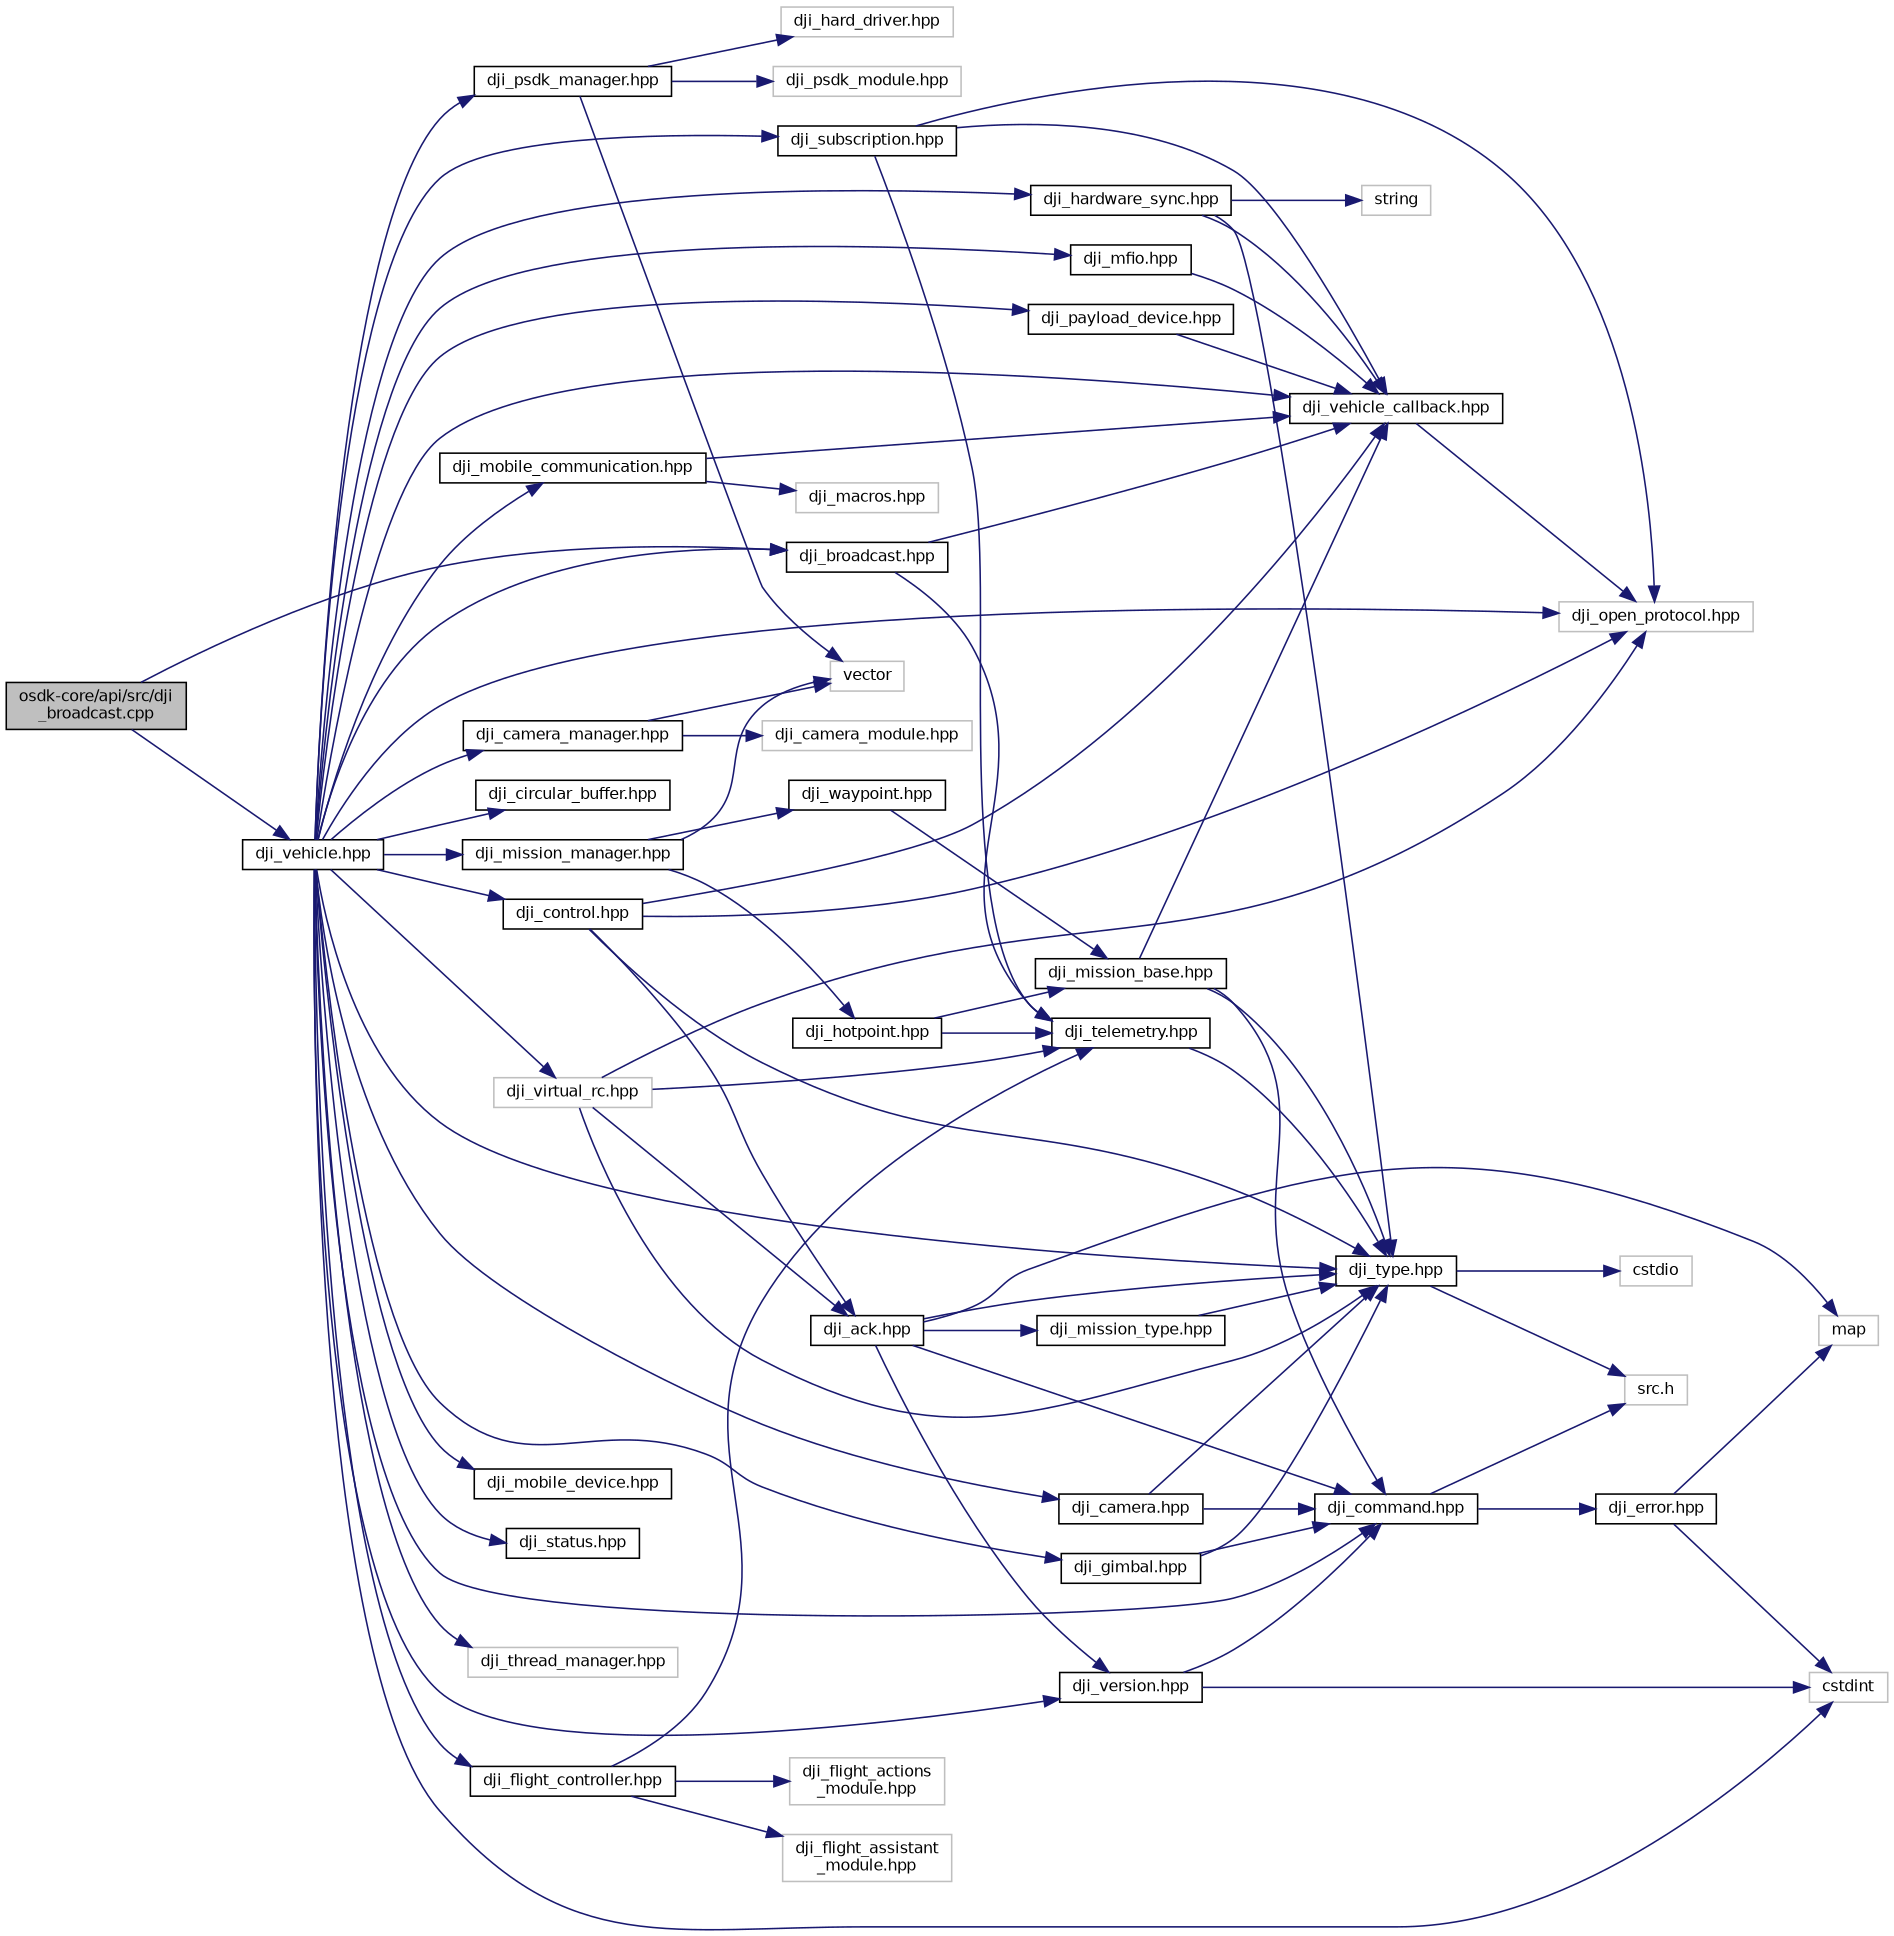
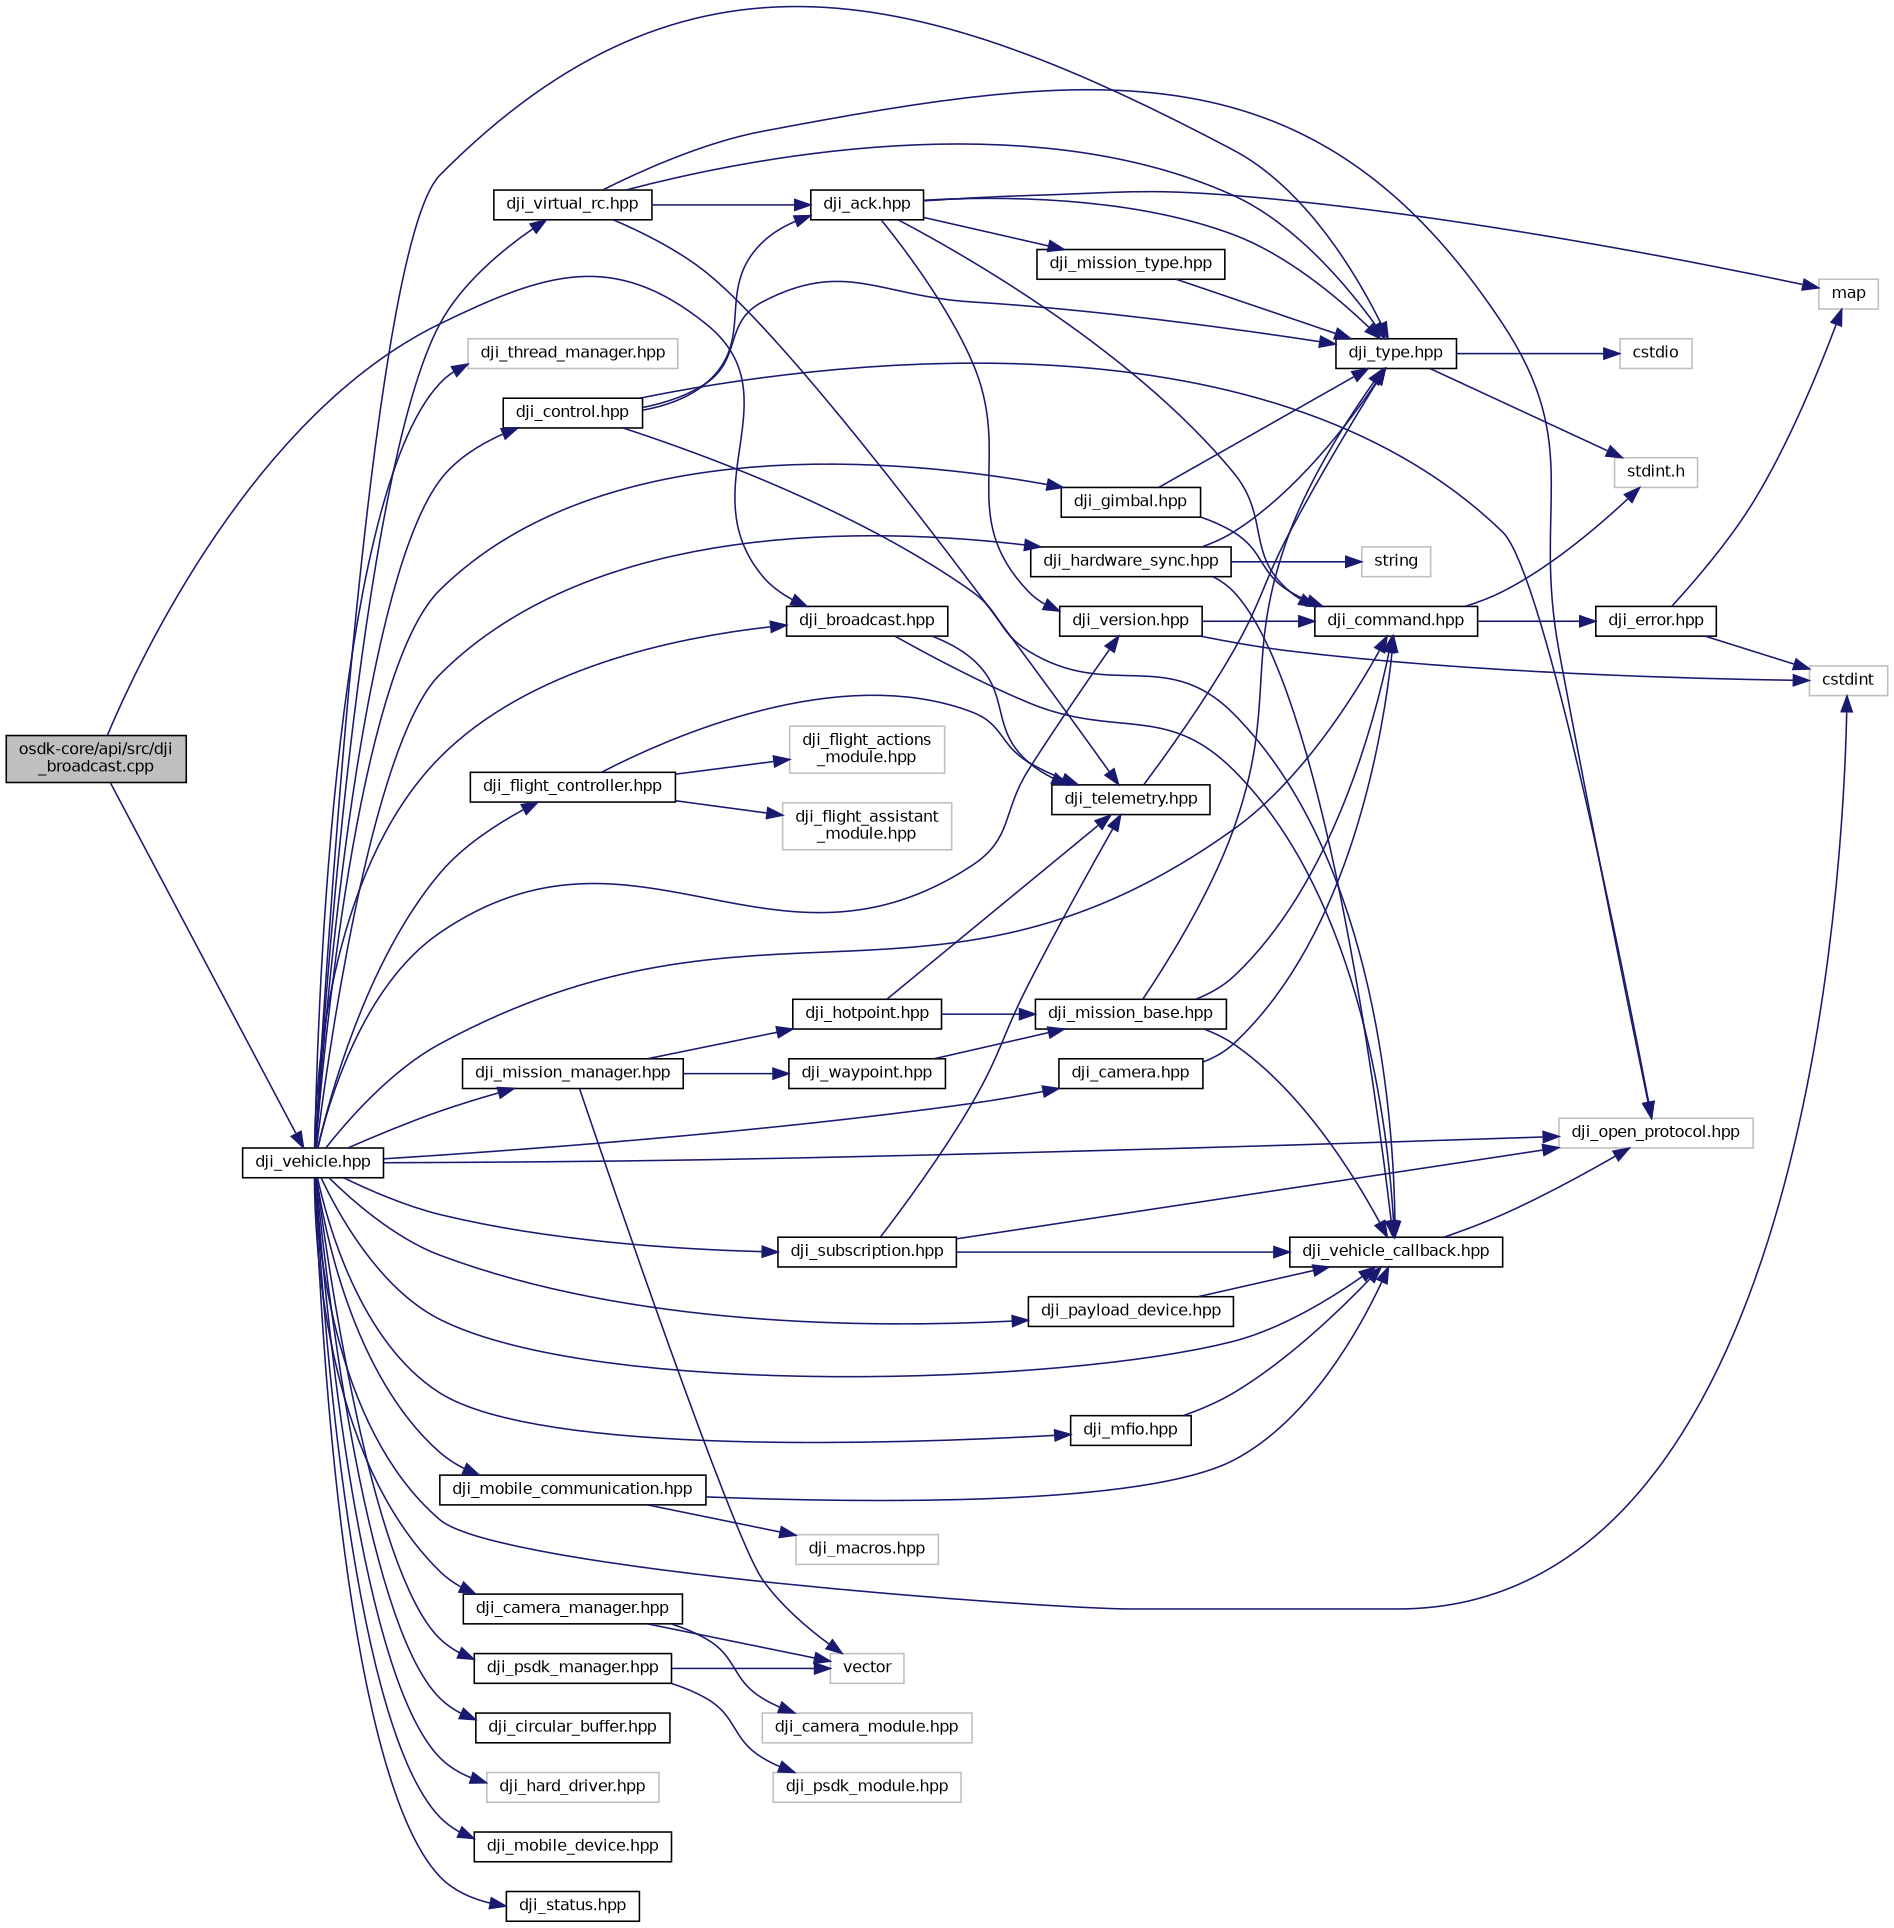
  digraph {
    rankdir=LR
    node [color=black fillcolor=white fontname=Helvetica fontsize=10 shape=record style=filled]
    edge [color=midnightblue fontname=Helvetica fontsize=10 labelfontname=Helvetica labelfontsize=10 style=solid]
    n1 [fillcolor=grey75 fontcolor=black height=0.2 label="osdk-core/api/src/dji\l_broadcast.cpp" width=0.4]
    n2 [height=0.2 label="dji_broadcast.hpp" width=0.4]
    n3 [height=0.2 label="dji_vehicle.hpp" width=0.4]
    n4 [height=0.2 label="dji_telemetry.hpp" width=0.4]
    n5 [height=0.2 label="dji_vehicle_callback.hpp" width=0.4]
    n6 [height=0.2 label="dji_type.hpp" width=0.4]
    n7 [color=grey75 height=0.2 label="dji_open_protocol.hpp" width=0.4]
    n8 [color=grey75 height=0.2 label=cstdint width=0.4]
    n9 [height=0.2 label="dji_camera.hpp" width=0.4]
    n10 [height=0.2 label="dji_command.hpp" width=0.4]
    n11 [height=0.2 label="dji_circular_buffer.hpp" width=0.4]
    n12 [height=0.2 label="dji_control.hpp" width=0.4]
    n13 [height=0.2 label="dji_version.hpp" width=0.4]
    n14 [height=0.2 label="dji_gimbal.hpp" width=0.4]
    n15 [color=grey75 height=0.2 label="dji_hard_driver.hpp" width=0.4]
    n16 [height=0.2 label="dji_hardware_sync.hpp" width=0.4]
    n17 [height=0.2 label="dji_mfio.hpp" width=0.4]
    n18 [height=0.2 label="dji_mission_manager.hpp" width=0.4]
    n19 [height=0.2 label="dji_mobile_communication.hpp" width=0.4]
    n20 [height=0.2 label="dji_mobile_device.hpp" width=0.4]
    n21 [height=0.2 label="dji_status.hpp" width=0.4]
    n22 [height=0.2 label="dji_subscription.hpp" width=0.4]
    n23 [color=grey75 height=0.2 label="dji_thread_manager.hpp" width=0.4]
-   n24 [color=grey75 height=0.2 label="dji_virtual_rc.hpp" width=0.4]
+   n24 [height=0.2 label="dji_virtual_rc.hpp" width=0.4]
    n25 [height=0.2 label="dji_payload_device.hpp" width=0.4]
    n26 [height=0.2 label="dji_camera_manager.hpp" width=0.4]
    n27 [height=0.2 label="dji_flight_controller.hpp" width=0.4]
    n28 [height=0.2 label="dji_psdk_manager.hpp" width=0.4]
    n29 [color=grey75 height=0.2 label=cstdio width=0.4]
-   n30 [color=grey75 height=0.2 label="src.h" width=0.4]
+   n30 [color=grey75 height=0.2 label="stdint.h" width=0.4]
    n31 [height=0.2 label="dji_error.hpp" width=0.4]
    n32 [height=0.2 label="dji_ack.hpp" width=0.4]
    n33 [color=grey75 height=0.2 label=string width=0.4]
    n34 [height=0.2 label="dji_hotpoint.hpp" width=0.4]
    n35 [height=0.2 label="dji_waypoint.hpp" width=0.4]
    n36 [color=grey75 height=0.2 label=vector width=0.4]
    n37 [color=grey75 height=0.2 label="dji_macros.hpp" width=0.4]
    n38 [color=grey75 height=0.2 label="dji_camera_module.hpp" width=0.4]
    n39 [color=grey75 height=0.2 label="dji_flight_actions\l_module.hpp" width=0.4]
    n40 [color=grey75 height=0.2 label="dji_flight_assistant\l_module.hpp" width=0.4]
    n41 [color=grey75 height=0.2 label="dji_psdk_module.hpp" width=0.4]
    n42 [color=grey75 height=0.2 label=map width=0.4]
    n43 [height=0.2 label="dji_mission_type.hpp" width=0.4]
    n44 [height=0.2 label="dji_mission_base.hpp" width=0.4]
    n1 -> n2
    n1 -> n3
    n2 -> n4
    n2 -> n5
    n3 -> n2
    n3 -> n5
    n3 -> n6
    n3 -> n7
    n3 -> n8
    n3 -> n9
    n3 -> n10
    n3 -> n11
    n3 -> n12
    n3 -> n13
    n3 -> n14
-   n28 -> n15
+   n3 -> n15
    n3 -> n16
    n3 -> n17
    n3 -> n18
    n3 -> n19
    n3 -> n20
    n3 -> n21
    n3 -> n22
    n3 -> n23
    n3 -> n24
    n3 -> n25
    n3 -> n26
    n3 -> n27
    n3 -> n28
    n4 -> n6
    n5 -> n7
    n6 -> n29
    n6 -> n30
-   n9 -> n6
    n9 -> n10
    n10 -> n30
    n10 -> n31
    n12 -> n5
    n12 -> n6
    n12 -> n7
    n12 -> n32
    n13 -> n8
    n13 -> n10
    n14 -> n6
    n14 -> n10
    n16 -> n5
    n16 -> n6
    n16 -> n33
    n17 -> n5
    n18 -> n34
    n18 -> n35
    n18 -> n36
    n19 -> n5
    n19 -> n37
    n22 -> n4
    n22 -> n5
    n22 -> n7
    n24 -> n4
    n24 -> n6
    n24 -> n7
    n24 -> n32
    n25 -> n5
    n26 -> n36
    n26 -> n38
    n27 -> n4
    n27 -> n39
    n27 -> n40
    n28 -> n36
    n28 -> n41
    n31 -> n8
    n31 -> n42
    n32 -> n6
    n32 -> n10
    n32 -> n13
    n32 -> n42
    n32 -> n43
    n34 -> n4
    n34 -> n44
    n35 -> n44
    n43 -> n6
    n44 -> n5
    n44 -> n6
    n44 -> n10
  }
